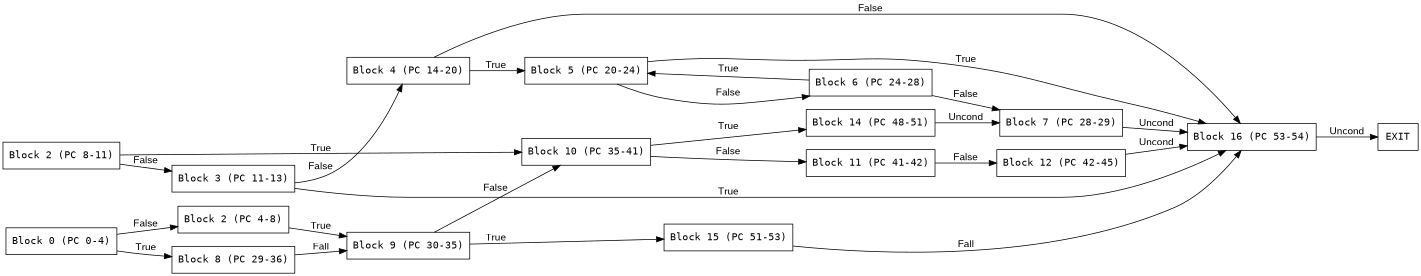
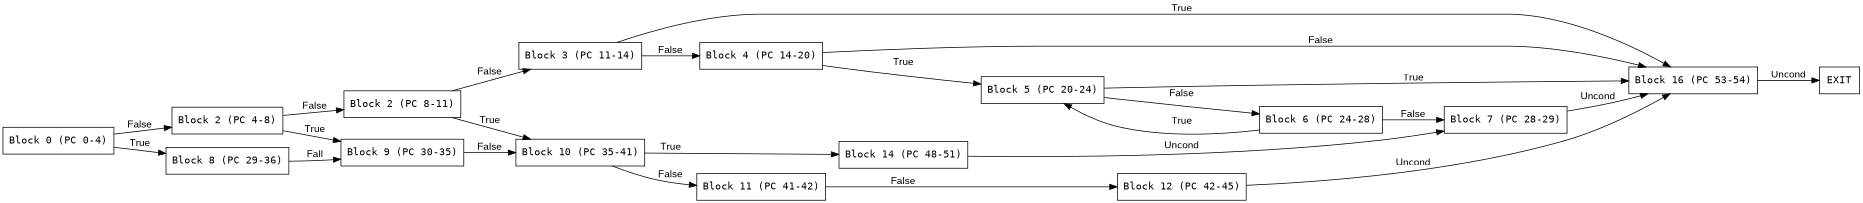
  digraph {
    rankdir=LR
    node [fontname=monospace shape=box]
    edge [fontname=Arial]
    n1 [label="Block 0 (PC 0-4)"]
    n2 [label="Block 2 (PC 4-8)"]
    n3 [label="Block 8 (PC 29-36)"]
    n4 [label="Block 2 (PC 8-11)"]
    n5 [label="Block 9 (PC 30-35)"]
-   n6 [label="Block 3 (PC 11-13)"]
+   n6 [label="Block 3 (PC 11-14)"]
    n7 [label="Block 10 (PC 35-41)"]
-   n8 [label="Block 15 (PC 51-53)"]
    n9 [label="Block 4 (PC 14-20)"]
    n10 [label="Block 16 (PC 53-54)"]
    n11 [label="Block 11 (PC 41-42)"]
    n12 [label="Block 14 (PC 48-51)"]
    n13 [label="Block 5 (PC 20-24)"]
    n14 [label=EXIT]
    n15 [label="Block 6 (PC 24-28)"]
    n16 [label="Block 7 (PC 28-29)"]
    n17 [label="Block 12 (PC 42-45)"]
    n1 -> n2 [label=False]
    n1 -> n3 [label=True]
+   n2 -> n4 [label=False]
    n2 -> n5 [label=True]
    n3 -> n5 [label=Fall]
    n4 -> n6 [label=False]
    n4 -> n7 [label=True]
    n5 -> n7 [label=False]
-   n5 -> n8 [label=True]
    n6 -> n9 [label=False]
    n6 -> n10 [label=True]
    n7 -> n11 [label=False]
    n7 -> n12 [label=True]
-   n8 -> n10 [label=Fall]
    n9 -> n10 [label=False]
    n9 -> n13 [label=True]
    n10 -> n14 [label=Uncond]
    n11 -> n17 [label=False]
    n12 -> n16 [label=Uncond]
    n13 -> n10 [label=True]
    n13 -> n15 [label=False]
    n15 -> n13 [label=True]
    n15 -> n16 [label=False]
    n16 -> n10 [label=Uncond]
    n17 -> n10 [label=Uncond]
  }
